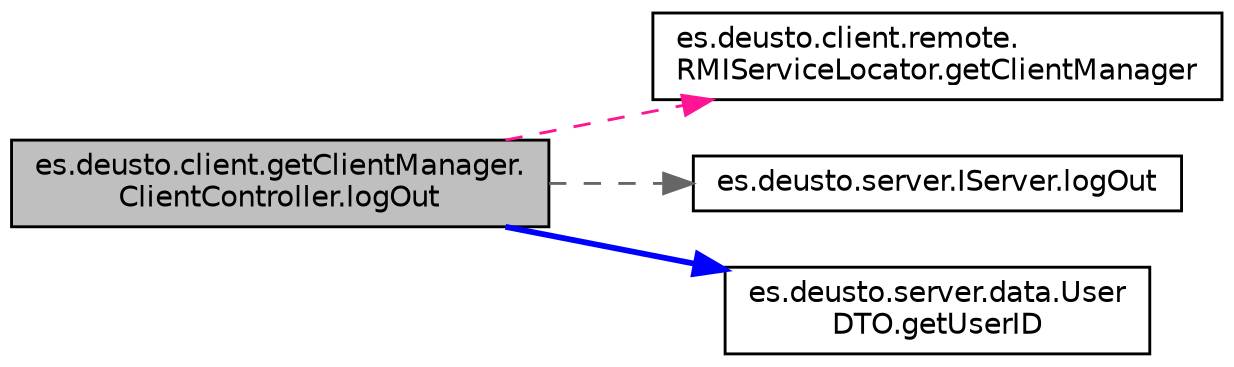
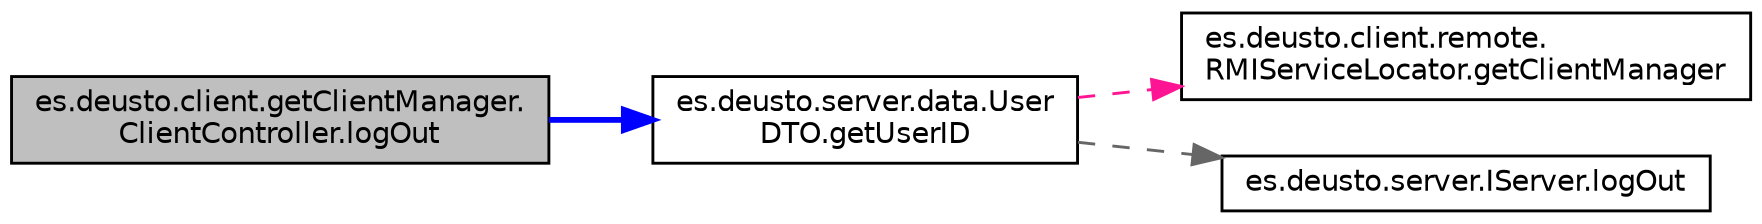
  digraph {
    rankdir=LR
    node [color=black fillcolor=white fontname=Helvetica fontsize=10 shape=record style=filled]
    edge [fontname=Helvetica fontsize=10 labelfontname=Helvetica labelfontsize=10 style=dashed]
    n1 [fillcolor=grey75 fontcolor=black height=0.2 label="es.deusto.client.getClientManager.\lClientController.logOut" width=0.4]
    n2 [height=0.2 label="es.deusto.client.remote.\lRMIServiceLocator.getClientManager" width=0.4]
    n3 [height=0.2 label="es.deusto.server.IServer.logOut" width=0.4]
    n4 [height=0.2 label="es.deusto.server.data.User\lDTO.getUserID" width=0.4]
-   n1 -> n2 [color=deeppink]
-   n1 -> n3 [color=gray40]
+   n4 -> n2 [color=deeppink]
+   n4 -> n3 [color=gray40]
    n1 -> n4 [color=blue style=bold]
  }
